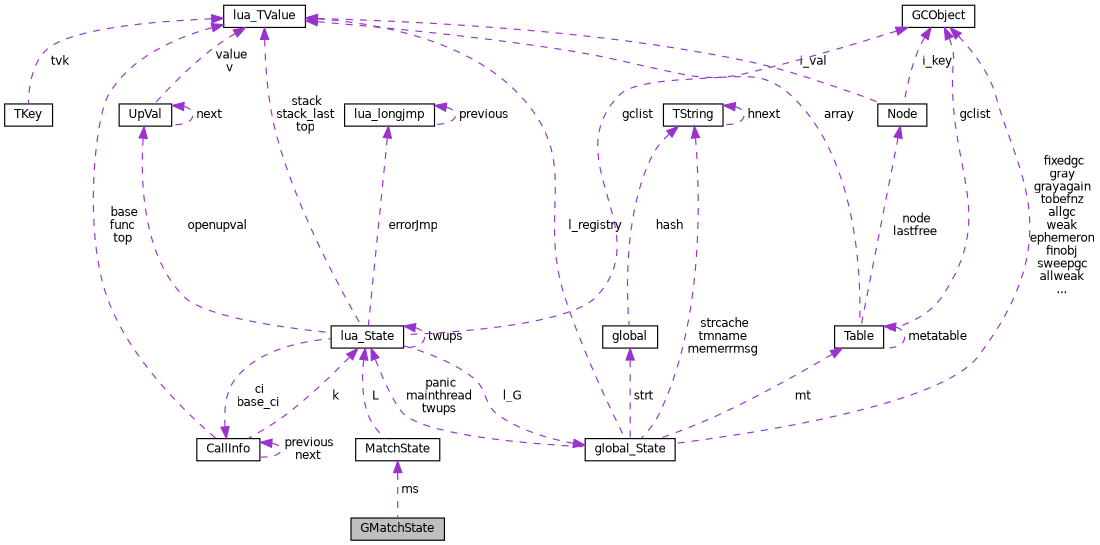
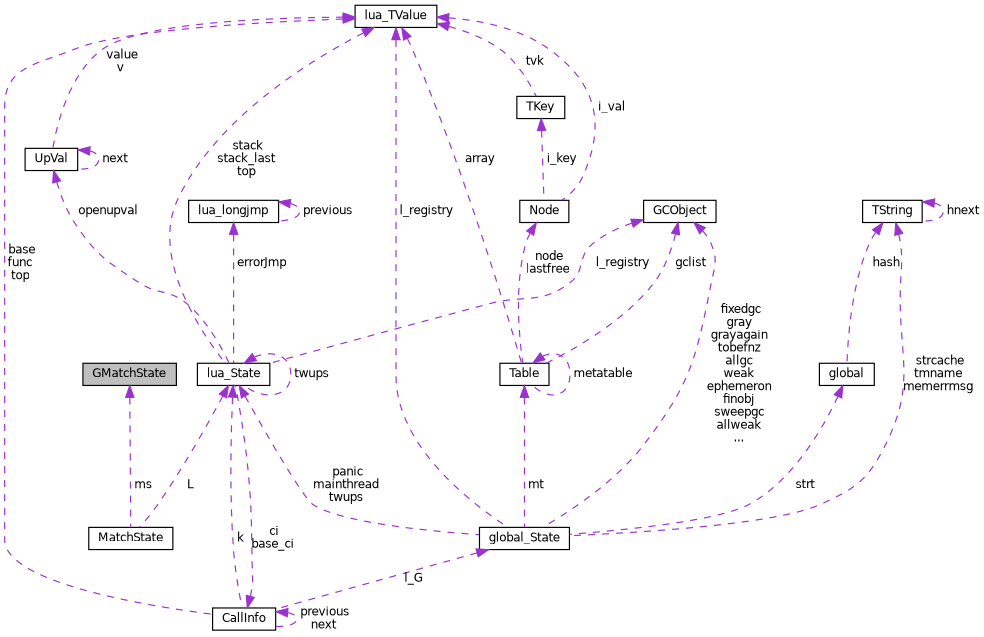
  digraph {
    fontname="DejaVu Sans"
    node [color=black fillcolor=white fontname="DejaVu Sans" fontsize=10 shape=record style=filled]
    edge [color=darkorchid3 dir=back fontname="DejaVu Sans" fontsize=10 labelfontname=Helvetica labelfontsize=10 style=dashed]
    n1 [fillcolor=grey75 fontcolor=black height=0.2 label=GMatchState width=0.4]
    n2 [height=0.2 label=MatchState width=0.4]
    n3 [height=0.2 label=lua_State width=0.4]
    n4 [height=0.2 label=global_State width=0.4]
    n5 [height=0.2 label=CallInfo width=0.4]
    n6 [height=0.2 label=UpVal width=0.4]
    n7 [height=0.2 label=lua_TValue width=0.4]
    n8 [height=0.2 label=Table width=0.4]
    n9 [height=0.2 label="Node" width=0.4]
    n10 [height=0.2 label=TKey width=0.4]
    n11 [height=0.2 label=lua_longjmp width=0.4]
    n12 [height=0.2 label=global width=0.4]
    n13 [height=0.2 label=TString width=0.4]
    n14 [height=0.2 label=GCObject width=0.4]
-   n2 -> n1 [label=" ms"]
+   n1 -> n2 [label=" ms"]
    n3 -> n2 [label=" L"]
    n3 -> n3 [label=" twups"]
    n3 -> n4 [label=" panic\nmainthread\ntwups"]
    n3 -> n5 [label=" k"]
-   n4 -> n3 [label=" l_G"]
+   n4 -> n5 [label=" l_G"]
    n5 -> n3 [label=" ci\nbase_ci"]
    n5 -> n5 [label=" previous\nnext"]
    n6 -> n3 [label=" openupval"]
    n6 -> n6 [label=" next"]
    n7 -> n3 [label=" stack\nstack_last\ntop"]
    n7 -> n4 [label=" l_registry"]
    n7 -> n5 [label=" base\nfunc\ntop"]
    n7 -> n6 [label=" value\nv"]
    n7 -> n8 [label=" array"]
    n7 -> n9 [label=" i_val"]
    n7 -> n10 [label=" tvk"]
    n8 -> n4 [label=" mt"]
    n8 -> n8 [label=" metatable"]
    n9 -> n8 [label=" node\nlastfree"]
-   n14 -> n9 [label=" i_key"]
+   n10 -> n9 [label=" i_key"]
    n11 -> n3 [label=" errorJmp"]
    n11 -> n11 [label=" previous"]
    n12 -> n4 [label=" strt"]
    n13 -> n4 [label=" strcache\ntmname\nmemerrmsg"]
    n13 -> n12 [label=" hash"]
    n13 -> n13 [label=" hnext"]
-   n14 -> n3 [label=" gclist"]
+   n14 -> n3 [label=" l_registry"]
    n14 -> n4 [label=" fixedgc\ngray\ngrayagain\ntobefnz\nallgc\nweak\nephemeron\nfinobj\nsweepgc\nallweak\n..."]
    n14 -> n8 [label=" gclist"]
  }
